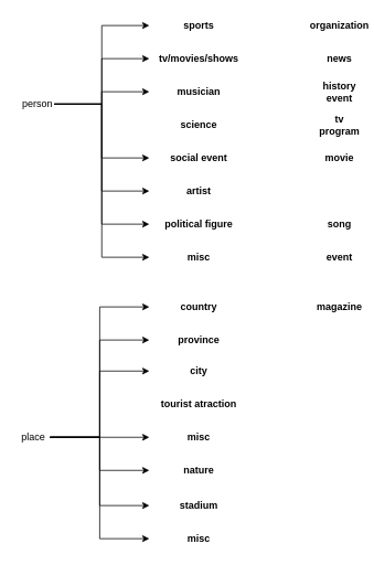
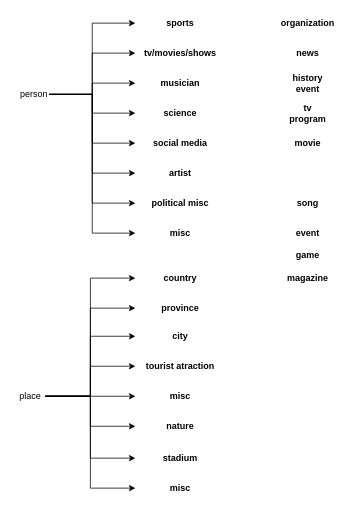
  <mxCell id="0" />
  <mxCell id="1" parent="0" />
  <mxCell id="2" style="edgeStyle=orthogonalEdgeStyle;rounded=0;orthogonalLoop=1;jettySize=auto;html=1;entryX=0;entryY=0.5;entryDx=0;entryDy=0;" edge="1" parent="1" source="10" target="21"><mxGeometry relative="1" as="geometry" /></mxCell>
  <mxCell id="3" style="edgeStyle=orthogonalEdgeStyle;rounded=0;orthogonalLoop=1;jettySize=auto;html=1;entryX=0;entryY=0.5;entryDx=0;entryDy=0;" edge="1" parent="1" source="10" target="22"><mxGeometry relative="1" as="geometry" /></mxCell>
  <mxCell id="4" style="edgeStyle=orthogonalEdgeStyle;rounded=0;orthogonalLoop=1;jettySize=auto;html=1;entryX=0;entryY=0.5;entryDx=0;entryDy=0;" edge="1" parent="1" source="10" target="24"><mxGeometry relative="1" as="geometry" /></mxCell>
+ <mxCell id="5" style="edgeStyle=orthogonalEdgeStyle;rounded=0;orthogonalLoop=1;jettySize=auto;html=1;entryX=0;entryY=0.5;entryDx=0;entryDy=0;" edge="1" parent="1" source="10" target="23"><mxGeometry relative="1" as="geometry" /></mxCell>
  <mxCell id="6" style="edgeStyle=orthogonalEdgeStyle;rounded=0;orthogonalLoop=1;jettySize=auto;html=1;entryX=0;entryY=0.5;entryDx=0;entryDy=0;" edge="1" parent="1" source="10" target="27"><mxGeometry relative="1" as="geometry" /></mxCell>
  <mxCell id="7" style="edgeStyle=orthogonalEdgeStyle;rounded=0;orthogonalLoop=1;jettySize=auto;html=1;entryX=0;entryY=0.5;entryDx=0;entryDy=0;" edge="1" parent="1" source="10" target="38"><mxGeometry relative="1" as="geometry" /></mxCell>
  <mxCell id="8" style="edgeStyle=orthogonalEdgeStyle;rounded=0;orthogonalLoop=1;jettySize=auto;html=1;entryX=0;entryY=0.5;entryDx=0;entryDy=0;" edge="1" parent="1" source="10" target="40"><mxGeometry relative="1" as="geometry" /></mxCell>
  <mxCell id="9" style="edgeStyle=orthogonalEdgeStyle;rounded=0;orthogonalLoop=1;jettySize=auto;html=1;entryX=0;entryY=0.5;entryDx=0;entryDy=0;" edge="1" parent="1" source="10" target="42"><mxGeometry relative="1" as="geometry" /></mxCell>
  <mxCell id="10" value="person" style="text;html=1;strokeColor=none;fillColor=none;align=center;verticalAlign=middle;whiteSpace=wrap;rounded=0;" vertex="1" parent="1"><mxGeometry x="25" y="115" width="40" height="20" as="geometry" /></mxCell>
  <mxCell id="11" value="country" style="text;html=1;strokeColor=none;fillColor=none;align=center;verticalAlign=middle;whiteSpace=wrap;rounded=0;fontStyle=1" vertex="1" parent="1"><mxGeometry x="180" y="360" width="120" height="20" as="geometry" /></mxCell>
  <mxCell id="12" style="edgeStyle=orthogonalEdgeStyle;rounded=0;orthogonalLoop=1;jettySize=auto;html=1;entryX=0;entryY=0.5;entryDx=0;entryDy=0;" edge="1" parent="1" source="20" target="11"><mxGeometry relative="1" as="geometry" /></mxCell>
  <mxCell id="13" style="edgeStyle=orthogonalEdgeStyle;rounded=0;orthogonalLoop=1;jettySize=auto;html=1;entryX=0;entryY=0.5;entryDx=0;entryDy=0;" edge="1" parent="1" source="20" target="25"><mxGeometry relative="1" as="geometry" /></mxCell>
+ <mxCell id="14" style="edgeStyle=orthogonalEdgeStyle;rounded=0;orthogonalLoop=1;jettySize=auto;html=1;entryX=0;entryY=0.5;entryDx=0;entryDy=0;" edge="1" parent="1" source="20" target="26"><mxGeometry relative="1" as="geometry" /></mxCell>
  <mxCell id="15" style="edgeStyle=orthogonalEdgeStyle;rounded=0;orthogonalLoop=1;jettySize=auto;html=1;entryX=0;entryY=0.5;entryDx=0;entryDy=0;" edge="1" parent="1" source="20" target="28"><mxGeometry relative="1" as="geometry" /></mxCell>
  <mxCell id="16" style="edgeStyle=orthogonalEdgeStyle;rounded=0;orthogonalLoop=1;jettySize=auto;html=1;entryX=0;entryY=0.5;entryDx=0;entryDy=0;" edge="1" parent="1" source="20" target="35"><mxGeometry relative="1" as="geometry" /></mxCell>
  <mxCell id="17" style="edgeStyle=orthogonalEdgeStyle;rounded=0;orthogonalLoop=1;jettySize=auto;html=1;entryX=0;entryY=0.5;entryDx=0;entryDy=0;" edge="1" parent="1" source="20" target="36"><mxGeometry relative="1" as="geometry" /></mxCell>
  <mxCell id="18" style="edgeStyle=orthogonalEdgeStyle;rounded=0;orthogonalLoop=1;jettySize=auto;html=1;entryX=0;entryY=0.5;entryDx=0;entryDy=0;" edge="1" parent="1" source="20" target="41"><mxGeometry relative="1" as="geometry" /></mxCell>
  <mxCell id="19" style="edgeStyle=orthogonalEdgeStyle;rounded=0;orthogonalLoop=1;jettySize=auto;html=1;entryX=0;entryY=0.5;entryDx=0;entryDy=0;" edge="1" parent="1" source="20" target="43"><mxGeometry relative="1" as="geometry" /></mxCell>
  <mxCell id="20" value="place" style="text;html=1;strokeColor=none;fillColor=none;align=center;verticalAlign=middle;whiteSpace=wrap;rounded=0;" vertex="1" parent="1"><mxGeometry x="20" y="517.5" width="40" height="20" as="geometry" /></mxCell>
  <mxCell id="21" value="sports" style="text;html=1;strokeColor=none;fillColor=none;align=center;verticalAlign=middle;whiteSpace=wrap;rounded=0;fontStyle=1" vertex="1" parent="1"><mxGeometry x="180" y="20" width="120" height="20" as="geometry" /></mxCell>
  <mxCell id="22" value="tv/movies/shows" style="text;html=1;strokeColor=none;fillColor=none;align=center;verticalAlign=middle;whiteSpace=wrap;rounded=0;fontStyle=1" vertex="1" parent="1"><mxGeometry x="180" y="60" width="120" height="20" as="geometry" /></mxCell>
  <mxCell id="23" value="science" style="text;html=1;strokeColor=none;fillColor=none;align=center;verticalAlign=middle;whiteSpace=wrap;rounded=0;fontStyle=1" vertex="1" parent="1"><mxGeometry x="180" y="140" width="120" height="20" as="geometry" /></mxCell>
  <mxCell id="24" value="musician" style="text;html=1;strokeColor=none;fillColor=none;align=center;verticalAlign=middle;whiteSpace=wrap;rounded=0;fontStyle=1" vertex="1" parent="1"><mxGeometry x="180" y="100" width="120" height="20" as="geometry" /></mxCell>
  <mxCell id="25" value="city" style="text;html=1;strokeColor=none;fillColor=none;align=center;verticalAlign=middle;whiteSpace=wrap;rounded=0;fontStyle=1" vertex="1" parent="1"><mxGeometry x="180" y="437.5" width="120" height="20" as="geometry" /></mxCell>
  <mxCell id="26" value="tourist atraction" style="text;html=1;strokeColor=none;fillColor=none;align=center;verticalAlign=middle;whiteSpace=wrap;rounded=0;fontStyle=1" vertex="1" parent="1"><mxGeometry x="180" y="477.5" width="120" height="20" as="geometry" /></mxCell>
- <mxCell id="27" value="social event" style="text;html=1;strokeColor=none;fillColor=none;align=center;verticalAlign=middle;whiteSpace=wrap;rounded=0;fontStyle=1" vertex="1" parent="1"><mxGeometry x="180" y="180" width="120" height="20" as="geometry" /></mxCell>
+ <mxCell id="27" value="social media" style="text;html=1;strokeColor=none;fillColor=none;align=center;verticalAlign=middle;whiteSpace=wrap;rounded=0;fontStyle=1" vertex="1" parent="1"><mxGeometry x="180" y="180" width="120" height="20" as="geometry" /></mxCell>
  <mxCell id="28" value="misc" style="text;html=1;strokeColor=none;fillColor=none;align=center;verticalAlign=middle;whiteSpace=wrap;rounded=0;fontStyle=1" vertex="1" parent="1"><mxGeometry x="180" y="517.5" width="120" height="20" as="geometry" /></mxCell>
  <mxCell id="29" value="organization" style="text;html=1;strokeColor=none;fillColor=none;align=center;verticalAlign=middle;whiteSpace=wrap;rounded=0;fontStyle=1" vertex="1" parent="1"><mxGeometry x="390" y="20" width="40" height="20" as="geometry" /></mxCell>
  <mxCell id="30" value="news" style="text;html=1;strokeColor=none;fillColor=none;align=center;verticalAlign=middle;whiteSpace=wrap;rounded=0;fontStyle=1" vertex="1" parent="1"><mxGeometry x="390" y="60" width="40" height="20" as="geometry" /></mxCell>
  <mxCell id="31" value="history event" style="text;html=1;strokeColor=none;fillColor=none;align=center;verticalAlign=middle;whiteSpace=wrap;rounded=0;fontStyle=1" vertex="1" parent="1"><mxGeometry x="390" y="100" width="40" height="20" as="geometry" /></mxCell>
  <mxCell id="32" value="tv program" style="text;html=1;strokeColor=none;fillColor=none;align=center;verticalAlign=middle;whiteSpace=wrap;rounded=0;fontStyle=1" vertex="1" parent="1"><mxGeometry x="390" y="140" width="40" height="20" as="geometry" /></mxCell>
  <mxCell id="33" value="movie" style="text;html=1;strokeColor=none;fillColor=none;align=center;verticalAlign=middle;whiteSpace=wrap;rounded=0;fontStyle=1" vertex="1" parent="1"><mxGeometry x="390" y="180" width="40" height="20" as="geometry" /></mxCell>
  <mxCell id="34" value="song" style="text;html=1;strokeColor=none;fillColor=none;align=center;verticalAlign=middle;whiteSpace=wrap;rounded=0;fontStyle=1" vertex="1" parent="1"><mxGeometry x="390" y="260" width="40" height="20" as="geometry" /></mxCell>
  <mxCell id="35" value="nature" style="text;html=1;strokeColor=none;fillColor=none;align=center;verticalAlign=middle;whiteSpace=wrap;rounded=0;fontStyle=1" vertex="1" parent="1"><mxGeometry x="180" y="557.5" width="120" height="20" as="geometry" /></mxCell>
  <mxCell id="36" value="stadium" style="text;html=1;strokeColor=none;fillColor=none;align=center;verticalAlign=middle;whiteSpace=wrap;rounded=0;fontStyle=1" vertex="1" parent="1"><mxGeometry x="180" y="600" width="120" height="20" as="geometry" /></mxCell>
  <mxCell id="37" value="event" style="text;html=1;strokeColor=none;fillColor=none;align=center;verticalAlign=middle;whiteSpace=wrap;rounded=0;fontStyle=1" vertex="1" parent="1"><mxGeometry x="390" y="300" width="40" height="20" as="geometry" /></mxCell>
  <mxCell id="38" value="artist" style="text;html=1;strokeColor=none;fillColor=none;align=center;verticalAlign=middle;whiteSpace=wrap;rounded=0;fontStyle=1" vertex="1" parent="1"><mxGeometry x="180" y="220" width="120" height="20" as="geometry" /></mxCell>
+ <mxCell id="39" value="game" style="text;html=1;strokeColor=none;fillColor=none;align=center;verticalAlign=middle;whiteSpace=wrap;rounded=0;fontStyle=1" vertex="1" parent="1"><mxGeometry x="390" y="330" width="40" height="20" as="geometry" /></mxCell>
  <mxCell id="40" value="misc" style="text;html=1;strokeColor=none;fillColor=none;align=center;verticalAlign=middle;whiteSpace=wrap;rounded=0;fontStyle=1" vertex="1" parent="1"><mxGeometry x="180" y="300" width="120" height="20" as="geometry" /></mxCell>
  <mxCell id="41" value="misc" style="text;html=1;strokeColor=none;fillColor=none;align=center;verticalAlign=middle;whiteSpace=wrap;rounded=0;fontStyle=1" vertex="1" parent="1"><mxGeometry x="180" y="640" width="120" height="20" as="geometry" /></mxCell>
- <mxCell id="42" value="political figure" style="text;html=1;strokeColor=none;fillColor=none;align=center;verticalAlign=middle;whiteSpace=wrap;rounded=0;fontStyle=1" vertex="1" parent="1"><mxGeometry x="180" y="260" width="120" height="20" as="geometry" /></mxCell>
+ <mxCell id="42" value="political misc" style="text;html=1;strokeColor=none;fillColor=none;align=center;verticalAlign=middle;whiteSpace=wrap;rounded=0;fontStyle=1" vertex="1" parent="1"><mxGeometry x="180" y="260" width="120" height="20" as="geometry" /></mxCell>
  <mxCell id="43" value="province" style="text;html=1;strokeColor=none;fillColor=none;align=center;verticalAlign=middle;whiteSpace=wrap;rounded=0;fontStyle=1" vertex="1" parent="1"><mxGeometry x="180" y="400" width="120" height="20" as="geometry" /></mxCell>
  <mxCell id="44" value="magazine" style="text;html=1;strokeColor=none;fillColor=none;align=center;verticalAlign=middle;whiteSpace=wrap;rounded=0;fontStyle=1" vertex="1" parent="1"><mxGeometry x="390" y="360" width="40" height="20" as="geometry" /></mxCell>
